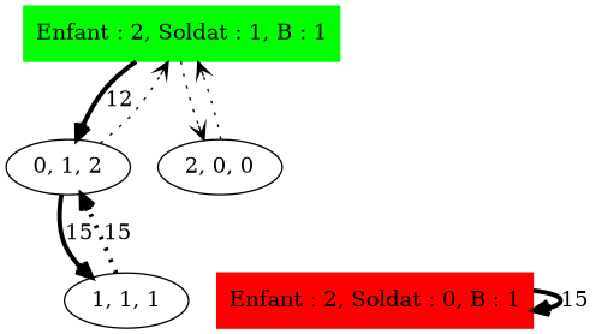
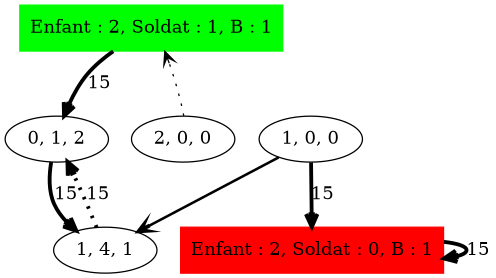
  digraph {
    edge [arrowhead=open penwidth=3 style=bold]
    n1 [color=green label="Enfant : 2, Soldat : 1, B : 1" shape=box style=filled]
    n2 [label="0, 1, 2"]
    "2, 0, 0"
-   "1, 1, 1"
+   "1, 1, 1" [label="1, 4, 1"]
    n5 [color=red label="Enfant : 2, Soldat : 0, B : 1" shape=box style=filled]
-   n1 -> n2 [label=12]
-   n1 -> "2, 0, 0" [style=dotted penwidth=""]
-   n2 -> n1 [style=dotted penwidth=""]
+   "1, 0, 0"
+   n1 -> n2 [label=15]
    n2 -> "1, 1, 1" [label=15]
    "2, 0, 0" -> n1 [style=dotted penwidth=""]
    "1, 1, 1" -> n2 [label=15 style=dotted]
    n5 -> n5 [label=15]
+   "1, 0, 0" -> "1, 1, 1" [penwidth=""]
+   "1, 0, 0" -> n5 [label=15]
  }
